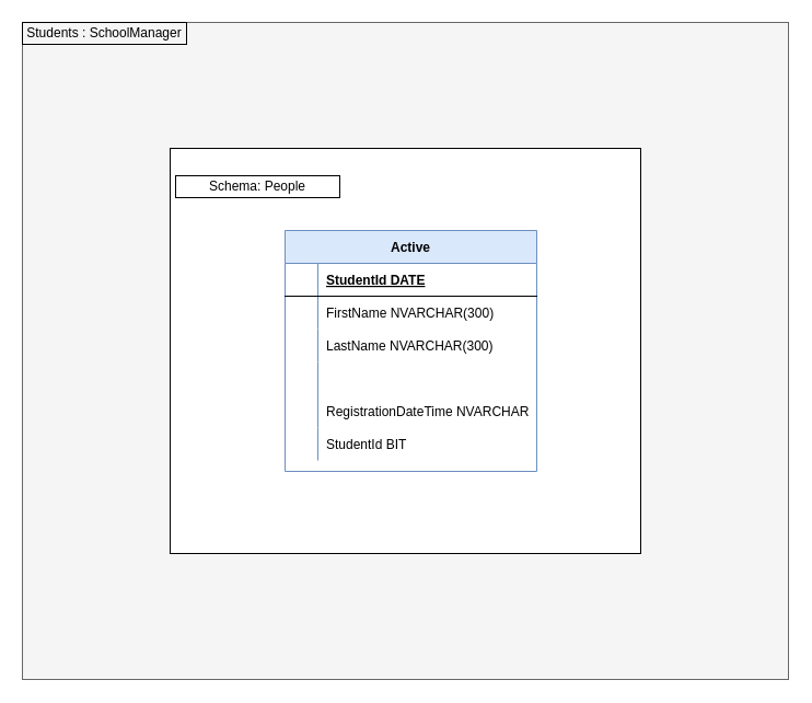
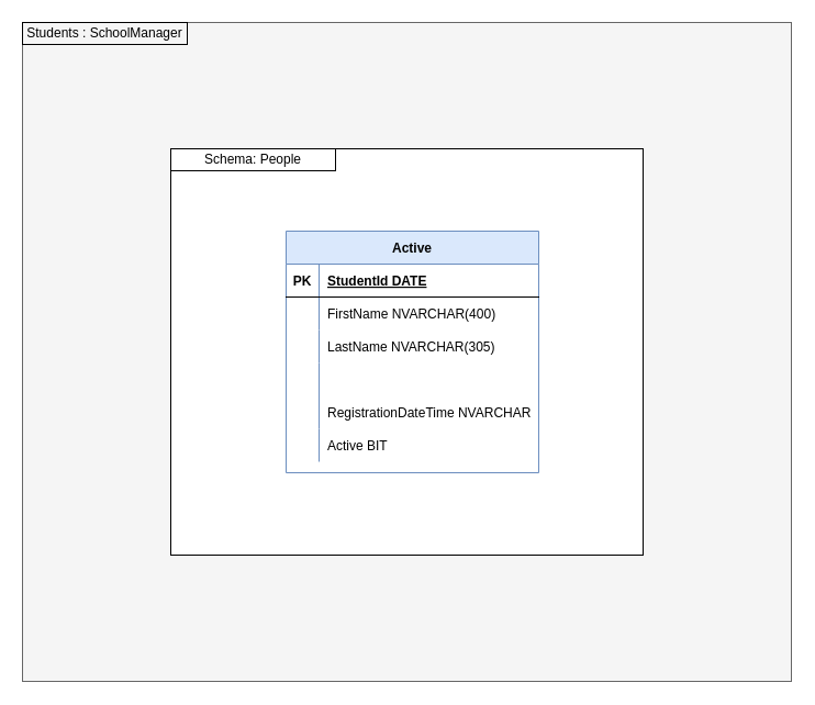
  <mxCell id="0" />
  <mxCell id="1" parent="0" />
  <mxCell id="2" value="" style="rounded=0;whiteSpace=wrap;html=1;fillColor=#f5f5f5;strokeColor=#666666;fontColor=#333333;" vertex="1" parent="1"><mxGeometry x="20" y="20" width="700" height="600" as="geometry" /></mxCell>
  <mxCell id="3" value="Students : SchoolManager" style="text;html=1;align=center;verticalAlign=middle;whiteSpace=wrap;rounded=0;strokeColor=#000000;" vertex="1" parent="1"><mxGeometry x="20" y="20" width="150" height="20" as="geometry" /></mxCell>
  <mxCell id="4" value="" style="rounded=0;whiteSpace=wrap;html=1;" vertex="1" parent="1"><mxGeometry x="155" y="135" width="430" height="370" as="geometry" /></mxCell>
  <mxCell id="5" value="Active" style="shape=table;startSize=30;container=1;collapsible=1;childLayout=tableLayout;fixedRows=1;rowLines=0;fontStyle=1;align=center;resizeLast=1;fillColor=#dae8fc;strokeColor=#6c8ebf;" vertex="1" parent="1"><mxGeometry x="260" y="210" width="230" height="220" as="geometry" /></mxCell>
  <mxCell id="6" value="" style="shape=partialRectangle;collapsible=0;dropTarget=0;pointerEvents=0;fillColor=none;top=0;left=0;bottom=1;right=0;points=[[0,0.5],[1,0.5]];portConstraint=eastwest;" vertex="1" parent="5"><mxGeometry y="30" width="230" height="30" as="geometry" /></mxCell>
+ <mxCell id="7" value="PK" style="shape=partialRectangle;connectable=0;fillColor=none;top=0;left=0;bottom=0;right=0;fontStyle=1;overflow=hidden;" vertex="1" parent="6"><mxGeometry width="30" height="30" as="geometry" /></mxCell>
  <mxCell id="8" value="StudentId DATE" style="shape=partialRectangle;connectable=0;fillColor=none;top=0;left=0;bottom=0;right=0;align=left;spacingLeft=6;fontStyle=5;overflow=hidden;" vertex="1" parent="6"><mxGeometry x="30" width="200" height="30" as="geometry" /></mxCell>
  <mxCell id="9" value="" style="shape=partialRectangle;collapsible=0;dropTarget=0;pointerEvents=0;fillColor=none;top=0;left=0;bottom=0;right=0;points=[[0,0.5],[1,0.5]];portConstraint=eastwest;" vertex="1" parent="5"><mxGeometry y="60" width="230" height="30" as="geometry" /></mxCell>
  <mxCell id="10" value="" style="shape=partialRectangle;connectable=0;fillColor=none;top=0;left=0;bottom=0;right=0;editable=1;overflow=hidden;" vertex="1" parent="9"><mxGeometry width="30" height="30" as="geometry" /></mxCell>
- <mxCell id="11" value="FirstName NVARCHAR(300)" style="shape=partialRectangle;connectable=0;fillColor=none;top=0;left=0;bottom=0;right=0;align=left;spacingLeft=6;overflow=hidden;" vertex="1" parent="9"><mxGeometry x="30" width="200" height="30" as="geometry" /></mxCell>
+ <mxCell id="11" value="FirstName NVARCHAR(400)" style="shape=partialRectangle;connectable=0;fillColor=none;top=0;left=0;bottom=0;right=0;align=left;spacingLeft=6;overflow=hidden;" vertex="1" parent="9"><mxGeometry x="30" width="200" height="30" as="geometry" /></mxCell>
  <mxCell id="12" value="" style="shape=partialRectangle;collapsible=0;dropTarget=0;pointerEvents=0;fillColor=none;top=0;left=0;bottom=0;right=0;points=[[0,0.5],[1,0.5]];portConstraint=eastwest;" vertex="1" parent="5"><mxGeometry y="90" width="230" height="30" as="geometry" /></mxCell>
  <mxCell id="13" value="" style="shape=partialRectangle;connectable=0;fillColor=none;top=0;left=0;bottom=0;right=0;editable=1;overflow=hidden;" vertex="1" parent="12"><mxGeometry width="30" height="30" as="geometry" /></mxCell>
- <mxCell id="14" value="LastName NVARCHAR(300)" style="shape=partialRectangle;connectable=0;fillColor=none;top=0;left=0;bottom=0;right=0;align=left;spacingLeft=6;overflow=hidden;" vertex="1" parent="12"><mxGeometry x="30" width="200" height="30" as="geometry" /></mxCell>
+ <mxCell id="14" value="LastName NVARCHAR(305)" style="shape=partialRectangle;connectable=0;fillColor=none;top=0;left=0;bottom=0;right=0;align=left;spacingLeft=6;overflow=hidden;" vertex="1" parent="12"><mxGeometry x="30" width="200" height="30" as="geometry" /></mxCell>
  <mxCell id="15" value="" style="shape=partialRectangle;collapsible=0;dropTarget=0;pointerEvents=0;fillColor=none;top=0;left=0;bottom=0;right=0;points=[[0,0.5],[1,0.5]];portConstraint=eastwest;" vertex="1" parent="5"><mxGeometry y="120" width="230" height="30" as="geometry" /></mxCell>
  <mxCell id="16" value="" style="shape=partialRectangle;connectable=0;fillColor=none;top=0;left=0;bottom=0;right=0;editable=1;overflow=hidden;" vertex="1" parent="15"><mxGeometry width="30" height="30" as="geometry" /></mxCell>
  <mxCell id="17" value="" style="shape=partialRectangle;collapsible=0;dropTarget=0;pointerEvents=0;fillColor=none;top=0;left=0;bottom=0;right=0;points=[[0,0.5],[1,0.5]];portConstraint=eastwest;" vertex="1" parent="5"><mxGeometry y="150" width="230" height="30" as="geometry" /></mxCell>
  <mxCell id="18" value="" style="shape=partialRectangle;connectable=0;fillColor=none;top=0;left=0;bottom=0;right=0;editable=1;overflow=hidden;" vertex="1" parent="17"><mxGeometry width="30" height="30" as="geometry" /></mxCell>
  <mxCell id="19" value="RegistrationDateTime NVARCHAR" style="shape=partialRectangle;connectable=0;fillColor=none;top=0;left=0;bottom=0;right=0;align=left;spacingLeft=6;overflow=hidden;" vertex="1" parent="17"><mxGeometry x="30" width="200" height="30" as="geometry" /></mxCell>
  <mxCell id="20" value="" style="shape=partialRectangle;collapsible=0;dropTarget=0;pointerEvents=0;fillColor=none;top=0;left=0;bottom=0;right=0;points=[[0,0.5],[1,0.5]];portConstraint=eastwest;" vertex="1" parent="5"><mxGeometry y="180" width="230" height="30" as="geometry" /></mxCell>
  <mxCell id="21" value="" style="shape=partialRectangle;connectable=0;fillColor=none;top=0;left=0;bottom=0;right=0;editable=1;overflow=hidden;" vertex="1" parent="20"><mxGeometry width="30" height="30" as="geometry" /></mxCell>
- <mxCell id="22" value="StudentId BIT" style="shape=partialRectangle;connectable=0;fillColor=none;top=0;left=0;bottom=0;right=0;align=left;spacingLeft=6;overflow=hidden;" vertex="1" parent="20"><mxGeometry x="30" width="200" height="30" as="geometry" /></mxCell>
- <mxCell id="23" value="Schema: People" style="text;html=1;align=center;verticalAlign=middle;whiteSpace=wrap;rounded=0;strokeColor=#000000;" vertex="1" parent="1"><mxGeometry x="160" y="160" width="150" height="20" as="geometry" /></mxCell>
+ <mxCell id="22" value="Active BIT" style="shape=partialRectangle;connectable=0;fillColor=none;top=0;left=0;bottom=0;right=0;align=left;spacingLeft=6;overflow=hidden;" vertex="1" parent="20"><mxGeometry x="30" width="200" height="30" as="geometry" /></mxCell>
+ <mxCell id="23" value="Schema: People" style="text;html=1;align=center;verticalAlign=middle;whiteSpace=wrap;rounded=0;strokeColor=#000000;" vertex="1" parent="1"><mxGeometry x="155" y="135" width="150" height="20" as="geometry" /></mxCell>
